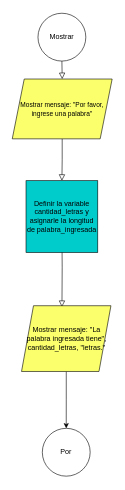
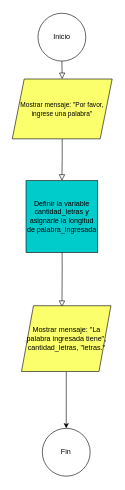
  <mxCell id="0" />
  <mxCell id="1" parent="0" />
  <mxCell id="2" value="" style="rounded=0;html=1;jettySize=auto;orthogonalLoop=1;fontSize=11;endArrow=block;endFill=0;endSize=8;strokeWidth=1;shadow=0;labelBackgroundColor=none;edgeStyle=orthogonalEdgeStyle;exitX=0.5;exitY=1;exitDx=0;exitDy=0;entryX=0.5;entryY=0;entryDx=0;entryDy=0;" parent="1" source="5" target="10" edge="1"><mxGeometry relative="1" as="geometry"><mxPoint x="103" y="110" as="sourcePoint" /><mxPoint x="103" y="160" as="targetPoint" /></mxGeometry></mxCell>
  <mxCell id="3" value="" style="rounded=0;html=1;jettySize=auto;orthogonalLoop=1;fontSize=11;endArrow=block;endFill=0;endSize=8;strokeWidth=1;shadow=0;labelBackgroundColor=none;edgeStyle=orthogonalEdgeStyle;exitX=0.5;exitY=1;exitDx=0;exitDy=0;" parent="1" source="10" target="6" edge="1"><mxGeometry y="20" relative="1" as="geometry"><mxPoint as="offset" /><mxPoint x="103" y="240" as="sourcePoint" /><mxPoint x="103" y="299" as="targetPoint" /></mxGeometry></mxCell>
  <mxCell id="4" value="" style="rounded=0;html=1;jettySize=auto;orthogonalLoop=1;fontSize=11;endArrow=block;endFill=0;endSize=8;strokeWidth=1;shadow=0;labelBackgroundColor=none;edgeStyle=orthogonalEdgeStyle;entryX=0.452;entryY=0.018;entryDx=0;entryDy=0;entryPerimeter=0;" parent="1" target="8" edge="1"><mxGeometry x="0.333" y="20" relative="1" as="geometry"><mxPoint as="offset" /><mxPoint x="103" y="379" as="sourcePoint" /><mxPoint x="103" y="504" as="targetPoint" /></mxGeometry></mxCell>
- <mxCell id="5" value="Mostrar" style="ellipse;whiteSpace=wrap;html=1;aspect=fixed;" vertex="1" parent="1"><mxGeometry x="63" y="20" width="80" height="80" as="geometry" /></mxCell>
+ <mxCell id="5" value="Inicio" style="ellipse;whiteSpace=wrap;html=1;aspect=fixed;" vertex="1" parent="1"><mxGeometry x="63" y="20" width="80" height="80" as="geometry" /></mxCell>
  <mxCell id="6" value="Definir la variable cantidad_letras y asignarle la longitud de palabra_ingresada" style="whiteSpace=wrap;html=1;aspect=fixed;fillColor=#00CCCC;" vertex="1" parent="1"><mxGeometry x="43" y="300" width="120" height="120" as="geometry" /></mxCell>
  <mxCell id="7" value="" style="edgeStyle=orthogonalEdgeStyle;rounded=0;orthogonalLoop=1;jettySize=auto;html=1;" edge="1" parent="1" source="8" target="9"><mxGeometry relative="1" as="geometry" /></mxCell>
  <mxCell id="8" value="Mostrar mensaje: &quot;La palabra ingresada tiene&quot;, cantidad_letras, &quot;letras.&quot;" style="shape=parallelogram;perimeter=parallelogramPerimeter;whiteSpace=wrap;html=1;fixedSize=1;fillColor=#FAFF6B;" vertex="1" parent="1"><mxGeometry x="35.5" y="509" width="149.5" height="110" as="geometry" /></mxCell>
- <mxCell id="9" value="Por" style="ellipse;whiteSpace=wrap;html=1;" vertex="1" parent="1"><mxGeometry x="70.25" y="714" width="80" height="80" as="geometry" /></mxCell>
+ <mxCell id="9" value="Fin" style="ellipse;whiteSpace=wrap;html=1;" vertex="1" parent="1"><mxGeometry x="70.25" y="714" width="80" height="80" as="geometry" /></mxCell>
  <mxCell id="10" value="&lt;div style=&quot;&quot;&gt;&lt;span style=&quot;background-color: initial;&quot;&gt;&lt;font style=&quot;font-size: 11px;&quot;&gt;Mostrar mensaje: &quot;Por favor, ingrese una palabra&quot;&lt;/font&gt;&lt;/span&gt;&lt;/div&gt;" style="shape=parallelogram;perimeter=parallelogramPerimeter;whiteSpace=wrap;html=1;fixedSize=1;align=center;fillColor=#FAFF6B;" vertex="1" parent="1"><mxGeometry x="20" y="130" width="167" height="100" as="geometry" /></mxCell>
